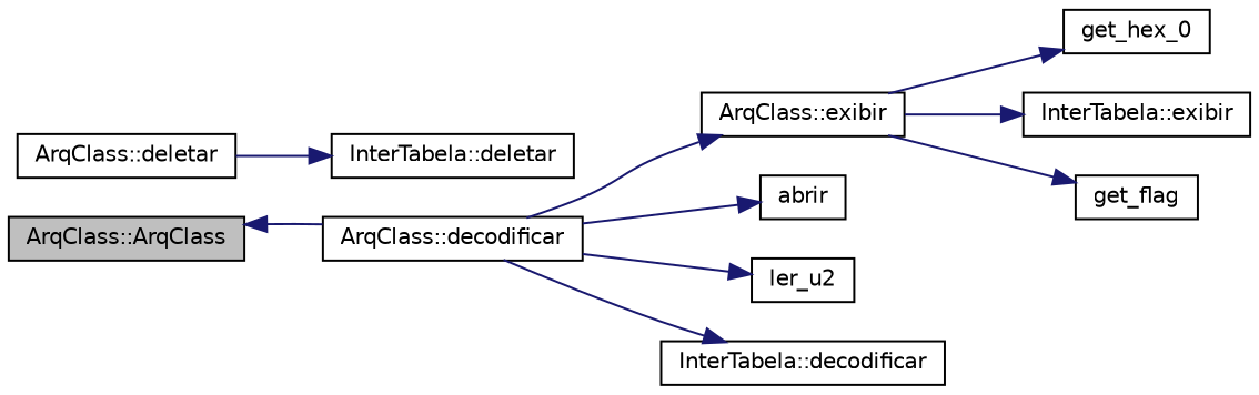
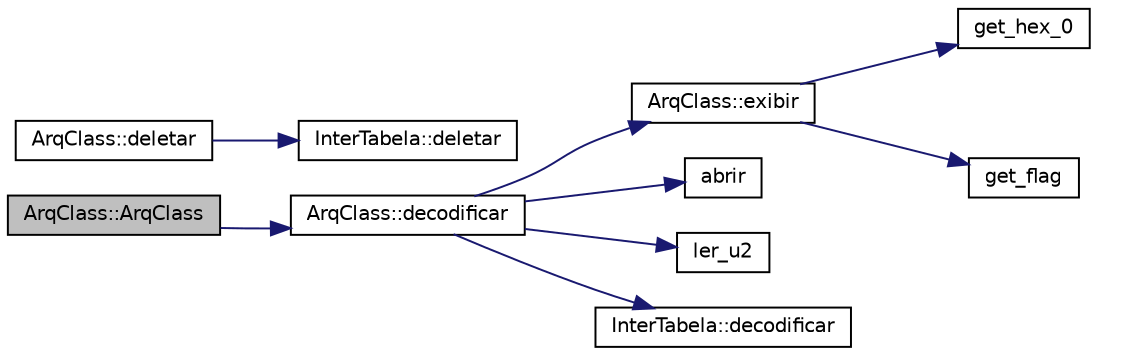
  digraph {
    rankdir=LR
    node [color=black fillcolor=white fontname=Helvetica fontsize=10 shape=record style=filled]
    edge [color=midnightblue fontname=Helvetica fontsize=10 labelfontname=Helvetica labelfontsize=10 style=solid]
    n1 [fillcolor=grey75 fontcolor=black height=0.2 label="ArqClass::ArqClass" width=0.4]
    n2 [height=0.2 label="ArqClass::decodificar" width=0.4]
    n3 [height=0.2 label="ArqClass::exibir" width=0.4]
    n4 [height=0.2 label=abrir width=0.4]
    n5 [height=0.2 label=ler_u2 width=0.4]
    n6 [height=0.2 label="InterTabela::decodificar" width=0.4]
    n7 [height=0.2 label=get_hex_0 width=0.4]
-   n8 [height=0.2 label="InterTabela::exibir" width=0.4]
    n9 [height=0.2 label=get_flag width=0.4]
    n10 [height=0.2 label="ArqClass::deletar" width=0.4]
    n11 [height=0.2 label="InterTabela::deletar" width=0.4]
-   n2 -> n1
+   n1 -> n2
    n2 -> n3
    n2 -> n4
    n2 -> n5
    n2 -> n6
    n3 -> n7
-   n3 -> n8
    n3 -> n9
    n10 -> n11
  }
